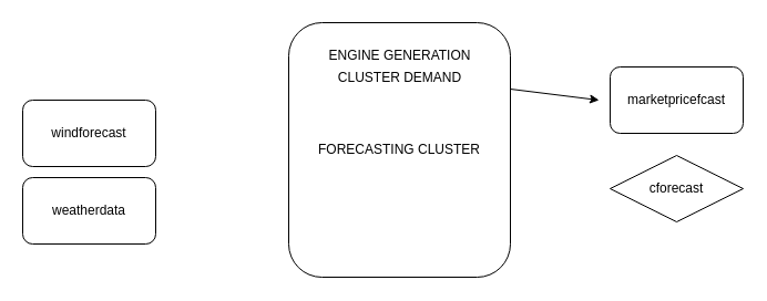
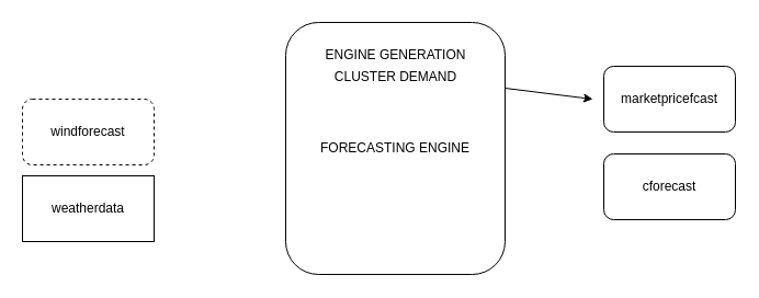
  <mxCell id="0" />
  <mxCell id="1" parent="0" />
  <mxCell id="2" value="" style="group" parent="1" vertex="1" connectable="0"><mxGeometry x="260" y="20" width="200" height="230" as="geometry" /></mxCell>
- <mxCell id="3" value="FORECASTING CLUSTER" style="rounded=1;whiteSpace=wrap;html=1;direction=south;" parent="2" vertex="1"><mxGeometry width="200" height="230" as="geometry" /></mxCell>
+ <mxCell id="3" value="FORECASTING ENGINE" style="rounded=1;whiteSpace=wrap;html=1;direction=south;" parent="2" vertex="1"><mxGeometry width="200" height="230" as="geometry" /></mxCell>
  <mxCell id="4" value="CLUSTER DEMAND" style="text;html=1;resizable=0;autosize=1;align=center;verticalAlign=middle;points=[];fillColor=none;strokeColor=none;rounded=0;" parent="2" vertex="1"><mxGeometry x="35" y="40" width="130" height="20" as="geometry" /></mxCell>
  <mxCell id="5" value="ENGINE GENERATION" style="text;html=1;resizable=0;autosize=1;align=center;verticalAlign=middle;points=[];fillColor=none;strokeColor=none;rounded=0;" parent="2" vertex="1"><mxGeometry x="25" y="20" width="150" height="20" as="geometry" /></mxCell>
- <mxCell id="6" value="weatherdata" style="rounded=1;whiteSpace=wrap;html=1;" parent="1" vertex="1"><mxGeometry x="20" y="160" width="120" height="60" as="geometry" /></mxCell>
- <mxCell id="7" value="windforecast" style="rounded=1;whiteSpace=wrap;html=1;" parent="1" vertex="1"><mxGeometry x="20" y="90" width="120" height="60" as="geometry" /></mxCell>
+ <mxCell id="6" value="weatherdata" style="whiteSpace=wrap;html=1;rounded=0;" parent="1" vertex="1"><mxGeometry x="20" y="160" width="120" height="60" as="geometry" /></mxCell>
+ <mxCell id="7" value="windforecast" style="rounded=1;whiteSpace=wrap;html=1;dashed=1;" parent="1" vertex="1"><mxGeometry x="20" y="90" width="120" height="60" as="geometry" /></mxCell>
  <mxCell id="8" value="marketpricefcast" style="rounded=1;whiteSpace=wrap;html=1;" parent="1" vertex="1"><mxGeometry x="550" y="60" width="120" height="60" as="geometry" /></mxCell>
- <mxCell id="9" value="cforecast" style="rhombus;whiteSpace=wrap;html=1;" parent="1" vertex="1"><mxGeometry x="550" y="140" width="120" height="60" as="geometry" /></mxCell>
+ <mxCell id="9" value="cforecast" style="rounded=1;whiteSpace=wrap;html=1;" parent="1" vertex="1"><mxGeometry x="550" y="140" width="120" height="60" as="geometry" /></mxCell>
  <mxCell id="10" value="" style="endArrow=classic;html=1;" edge="1" parent="1"><mxGeometry width="50" height="50" relative="1" as="geometry"><mxPoint x="460" y="80" as="sourcePoint" /><mxPoint x="540" y="90" as="targetPoint" /></mxGeometry></mxCell>
